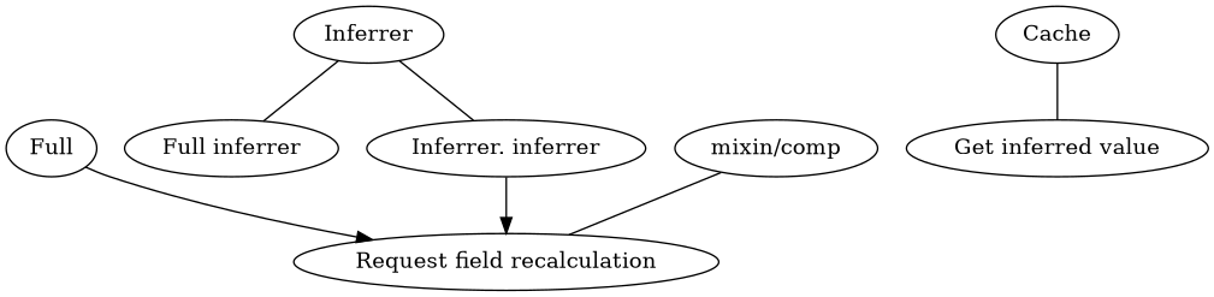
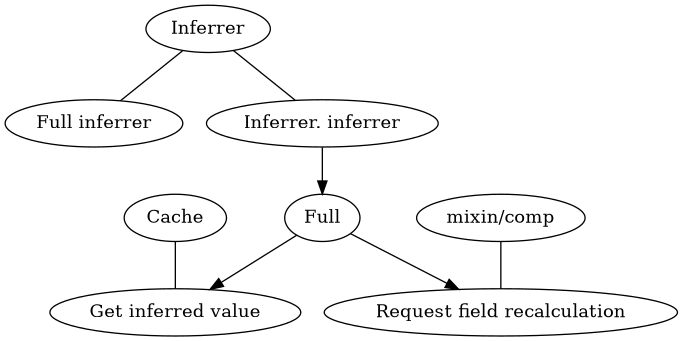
  digraph {
    edge [dir=none]
    n1 [label=Full]
    "Get inferred value"
    "Request field recalculation"
    Inferrer
    "Full inferrer"
    n6 [label="Inferrer. inferrer"]
    Cache
    "mixin/comp"
+   n1 -> "Get inferred value" [dir=""]
    n1 -> "Request field recalculation" [dir=""]
    Inferrer -> "Full inferrer"
    Inferrer -> n6
-   n6 -> "Request field recalculation" [dir=""]
+   n6 -> n1 [dir=""]
    Cache -> "Get inferred value"
    "mixin/comp" -> "Request field recalculation"
  }
